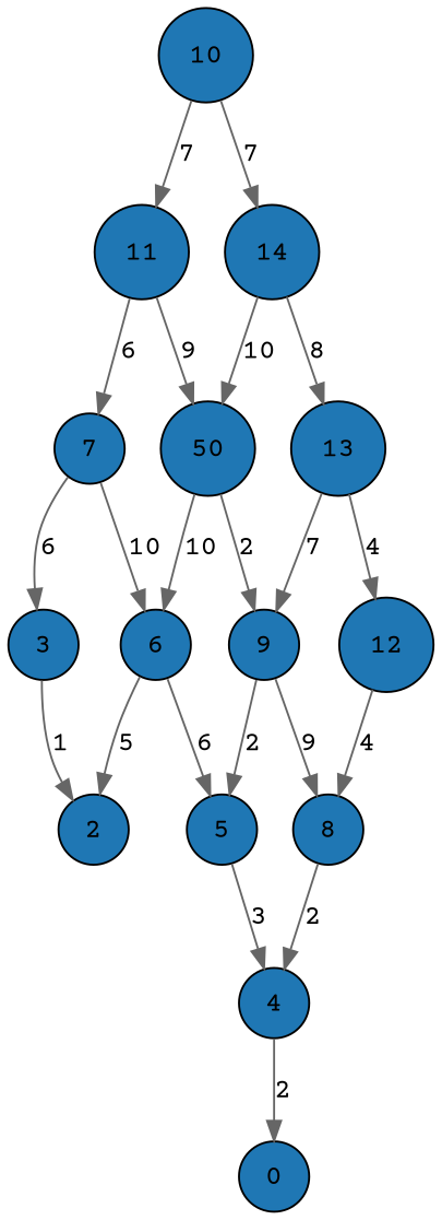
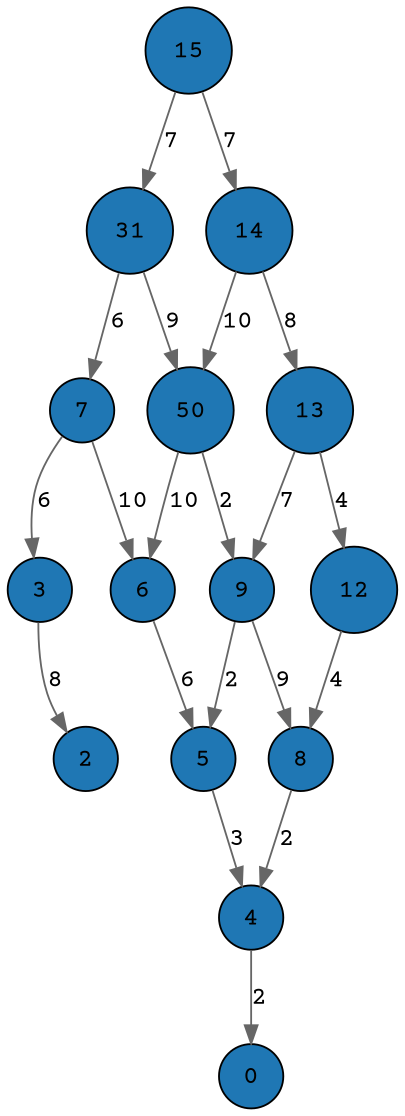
  digraph {
    bgcolor="#FFFFFF"
    fontname="Courier Prime"
    splines=true
    node [fillcolor="#1f77b4" fontcolor="#000000" fontname="Courier Prime" shape=circle style=filled]
    edge [color="#666666" fontcolor="#000000" fontname="Courier Prime" penwidth=1]
    n1 [label=0 width=0.277778]
    n2 [label=2 width=0.277778]
    n3 [label=3 width=0.277778]
    n4 [label=4 width=0.277778]
    n5 [label=5 width=0.277778]
    n6 [label=6 width=0.277778]
    n7 [label=7 width=0.277778]
    n8 [label=8 width=0.277778]
    n9 [label=9 width=0.277778]
    n10 [label=50 width=0.277778]
-   n11 [label=11 width=0.277778]
+   n11 [label=31 width=0.277778]
    n12 [label=12 width=0.277778]
    n13 [label=13 width=0.277778]
    n14 [label=14 width=0.277778]
-   n15 [label=10 width=0.277778]
-   n3 -> n2 [label=1]
+   n15 [label=15 width=0.277778]
+   n3 -> n2 [label=8]
    n4 -> n1 [label=2]
    n5 -> n4 [label=3]
-   n6 -> n2 [label=5]
    n6 -> n5 [label=6]
    n7 -> n3 [label=6]
    n7 -> n6 [label=10]
    n8 -> n4 [label=2]
    n9 -> n5 [label=2]
    n9 -> n8 [label=9]
    n10 -> n6 [label=10]
    n10 -> n9 [label=2]
    n11 -> n7 [label=6]
    n11 -> n10 [label=9]
    n12 -> n8 [label=4]
    n13 -> n9 [label=7]
    n13 -> n12 [label=4]
    n14 -> n10 [label=10]
    n14 -> n13 [label=8]
    n15 -> n11 [label=7]
    n15 -> n14 [label=7]
  }
